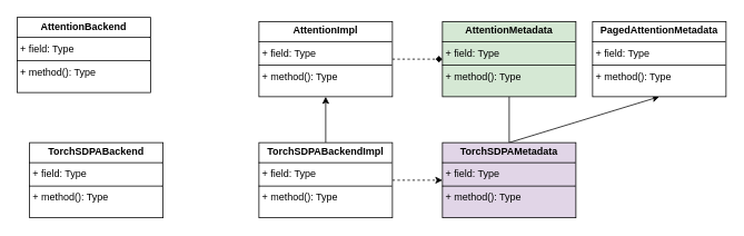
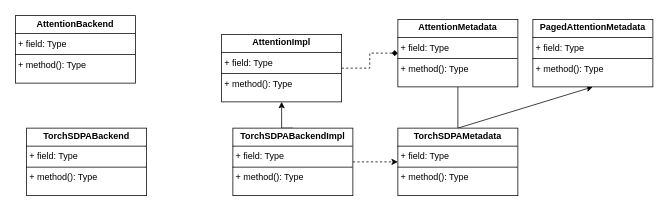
  <mxCell id="0" />
  <mxCell id="1" parent="0" />
  <mxCell id="2" value="&lt;p style=&quot;margin:0px;margin-top:4px;text-align:center;&quot;&gt;&lt;span style=&quot;background-color: initial; text-align: left;&quot;&gt;&lt;b&gt;AttentionBackend&lt;/b&gt;&lt;/span&gt;&lt;/p&gt;&lt;hr size=&quot;1&quot; style=&quot;border-style:solid;&quot;&gt;&lt;p style=&quot;margin:0px;margin-left:4px;&quot;&gt;+ field: Type&lt;/p&gt;&lt;hr size=&quot;1&quot; style=&quot;border-style:solid;&quot;&gt;&lt;p style=&quot;margin:0px;margin-left:4px;&quot;&gt;+ method(): Type&lt;/p&gt;" style="verticalAlign=top;align=left;overflow=fill;html=1;whiteSpace=wrap;" vertex="1" parent="1"><mxGeometry x="20" y="20" width="160" height="90" as="geometry" /></mxCell>
  <mxCell id="3" value="&lt;p style=&quot;text-align: center; margin: 4px 0px 0px;&quot;&gt;&lt;b&gt;TorchSDPABackend&lt;/b&gt;&lt;br&gt;&lt;/p&gt;&lt;hr size=&quot;1&quot; style=&quot;border-style:solid;&quot;&gt;&lt;p style=&quot;margin:0px;margin-left:4px;&quot;&gt;+ field: Type&lt;/p&gt;&lt;hr size=&quot;1&quot; style=&quot;border-style:solid;&quot;&gt;&lt;p style=&quot;margin:0px;margin-left:4px;&quot;&gt;+ method(): Type&lt;/p&gt;" style="verticalAlign=top;align=left;overflow=fill;html=1;whiteSpace=wrap;" vertex="1" parent="1"><mxGeometry x="35" y="170" width="160" height="90" as="geometry" /></mxCell>
  <mxCell id="4" style="edgeStyle=orthogonalEdgeStyle;rounded=0;orthogonalLoop=1;jettySize=auto;html=1;exitX=0.5;exitY=0;exitDx=0;exitDy=0;entryX=0.5;entryY=1;entryDx=0;entryDy=0;" edge="1" parent="1" source="6" target="8"><mxGeometry relative="1" as="geometry" /></mxCell>
  <mxCell id="5" style="edgeStyle=orthogonalEdgeStyle;rounded=0;orthogonalLoop=1;jettySize=auto;html=1;exitX=1;exitY=0.5;exitDx=0;exitDy=0;entryX=0;entryY=0.5;entryDx=0;entryDy=0;dashed=1;" edge="1" parent="1" source="6" target="11"><mxGeometry relative="1" as="geometry" /></mxCell>
  <mxCell id="6" value="&lt;p style=&quot;text-align: center; margin: 4px 0px 0px;&quot;&gt;&lt;b&gt;TorchSDPABackendImpl&lt;/b&gt;&lt;br&gt;&lt;/p&gt;&lt;hr size=&quot;1&quot; style=&quot;border-style:solid;&quot;&gt;&lt;p style=&quot;margin:0px;margin-left:4px;&quot;&gt;+ field: Type&lt;/p&gt;&lt;hr size=&quot;1&quot; style=&quot;border-style:solid;&quot;&gt;&lt;p style=&quot;margin:0px;margin-left:4px;&quot;&gt;+ method(): Type&lt;/p&gt;" style="verticalAlign=top;align=left;overflow=fill;html=1;whiteSpace=wrap;" vertex="1" parent="1"><mxGeometry x="310" y="170" width="160" height="90" as="geometry" /></mxCell>
  <mxCell id="7" style="edgeStyle=orthogonalEdgeStyle;rounded=0;orthogonalLoop=1;jettySize=auto;html=1;exitX=1;exitY=0.5;exitDx=0;exitDy=0;entryX=0;entryY=0.5;entryDx=0;entryDy=0;dashed=1;endArrow=diamond;" edge="1" parent="1" source="8" target="12"><mxGeometry relative="1" as="geometry" /></mxCell>
- <mxCell id="8" value="&lt;p style=&quot;margin:0px;margin-top:4px;text-align:center;&quot;&gt;&lt;span style=&quot;background-color: initial; text-align: left;&quot;&gt;&lt;b&gt;AttentionImpl&lt;/b&gt;&lt;/span&gt;&lt;/p&gt;&lt;hr size=&quot;1&quot; style=&quot;border-style:solid;&quot;&gt;&lt;p style=&quot;margin:0px;margin-left:4px;&quot;&gt;+ field: Type&lt;/p&gt;&lt;hr size=&quot;1&quot; style=&quot;border-style:solid;&quot;&gt;&lt;p style=&quot;margin:0px;margin-left:4px;&quot;&gt;+ method(): Type&lt;/p&gt;" style="verticalAlign=top;align=left;overflow=fill;html=1;whiteSpace=wrap;" vertex="1" parent="1"><mxGeometry x="310" y="25" width="160" height="90" as="geometry" /></mxCell>
+ <mxCell id="8" value="&lt;p style=&quot;margin:0px;margin-top:4px;text-align:center;&quot;&gt;&lt;span style=&quot;background-color: initial; text-align: left;&quot;&gt;&lt;b&gt;AttentionImpl&lt;/b&gt;&lt;/span&gt;&lt;/p&gt;&lt;hr size=&quot;1&quot; style=&quot;border-style:solid;&quot;&gt;&lt;p style=&quot;margin:0px;margin-left:4px;&quot;&gt;+ field: Type&lt;/p&gt;&lt;hr size=&quot;1&quot; style=&quot;border-style:solid;&quot;&gt;&lt;p style=&quot;margin:0px;margin-left:4px;&quot;&gt;+ method(): Type&lt;/p&gt;" style="verticalAlign=top;align=left;overflow=fill;html=1;whiteSpace=wrap;" vertex="1" parent="1"><mxGeometry x="295" y="45" width="160" height="90" as="geometry" /></mxCell>
  <mxCell id="9" style="edgeStyle=orthogonalEdgeStyle;rounded=0;orthogonalLoop=1;jettySize=auto;html=1;exitX=0.5;exitY=0;exitDx=0;exitDy=0;entryX=0.5;entryY=1;entryDx=0;entryDy=0;endArrow=none;" edge="1" parent="1" source="11" target="12"><mxGeometry relative="1" as="geometry" /></mxCell>
  <mxCell id="10" style="rounded=0;orthogonalLoop=1;jettySize=auto;html=1;exitX=0.5;exitY=0;exitDx=0;exitDy=0;entryX=0.5;entryY=1;entryDx=0;entryDy=0;" edge="1" parent="1" source="11" target="13"><mxGeometry relative="1" as="geometry" /></mxCell>
- <mxCell id="11" value="&lt;p style=&quot;text-align: center; margin: 4px 0px 0px;&quot;&gt;&lt;b&gt;TorchSDPAMetadata&lt;/b&gt;&lt;br&gt;&lt;/p&gt;&lt;hr size=&quot;1&quot; style=&quot;border-style:solid;&quot;&gt;&lt;p style=&quot;margin:0px;margin-left:4px;&quot;&gt;+ field: Type&lt;/p&gt;&lt;hr size=&quot;1&quot; style=&quot;border-style:solid;&quot;&gt;&lt;p style=&quot;margin:0px;margin-left:4px;&quot;&gt;+ method(): Type&lt;/p&gt;" style="verticalAlign=top;align=left;overflow=fill;html=1;whiteSpace=wrap;fillColor=#e1d5e7;" vertex="1" parent="1"><mxGeometry x="530" y="170" width="160" height="90" as="geometry" /></mxCell>
- <mxCell id="12" value="&lt;p style=&quot;text-align: center; margin: 4px 0px 0px;&quot;&gt;&lt;b&gt;AttentionMetadata&lt;/b&gt;&lt;br&gt;&lt;/p&gt;&lt;hr size=&quot;1&quot; style=&quot;border-style:solid;&quot;&gt;&lt;p style=&quot;margin:0px;margin-left:4px;&quot;&gt;+ field: Type&lt;/p&gt;&lt;hr size=&quot;1&quot; style=&quot;border-style:solid;&quot;&gt;&lt;p style=&quot;margin:0px;margin-left:4px;&quot;&gt;+ method(): Type&lt;/p&gt;" style="verticalAlign=top;align=left;overflow=fill;html=1;whiteSpace=wrap;fillColor=#d5e8d4;" vertex="1" parent="1"><mxGeometry x="530" y="25" width="160" height="90" as="geometry" /></mxCell>
+ <mxCell id="11" value="&lt;p style=&quot;text-align: center; margin: 4px 0px 0px;&quot;&gt;&lt;b&gt;TorchSDPAMetadata&lt;/b&gt;&lt;br&gt;&lt;/p&gt;&lt;hr size=&quot;1&quot; style=&quot;border-style:solid;&quot;&gt;&lt;p style=&quot;margin:0px;margin-left:4px;&quot;&gt;+ field: Type&lt;/p&gt;&lt;hr size=&quot;1&quot; style=&quot;border-style:solid;&quot;&gt;&lt;p style=&quot;margin:0px;margin-left:4px;&quot;&gt;+ method(): Type&lt;/p&gt;" style="verticalAlign=top;align=left;overflow=fill;html=1;whiteSpace=wrap;" vertex="1" parent="1"><mxGeometry x="530" y="170" width="160" height="90" as="geometry" /></mxCell>
+ <mxCell id="12" value="&lt;p style=&quot;text-align: center; margin: 4px 0px 0px;&quot;&gt;&lt;b&gt;AttentionMetadata&lt;/b&gt;&lt;br&gt;&lt;/p&gt;&lt;hr size=&quot;1&quot; style=&quot;border-style:solid;&quot;&gt;&lt;p style=&quot;margin:0px;margin-left:4px;&quot;&gt;+ field: Type&lt;/p&gt;&lt;hr size=&quot;1&quot; style=&quot;border-style:solid;&quot;&gt;&lt;p style=&quot;margin:0px;margin-left:4px;&quot;&gt;+ method(): Type&lt;/p&gt;" style="verticalAlign=top;align=left;overflow=fill;html=1;whiteSpace=wrap;" vertex="1" parent="1"><mxGeometry x="530" y="25" width="160" height="90" as="geometry" /></mxCell>
  <mxCell id="13" value="&lt;p style=&quot;text-align: center; margin: 4px 0px 0px;&quot;&gt;&lt;b&gt;PagedAttentionMetadata&lt;/b&gt;&lt;br&gt;&lt;/p&gt;&lt;hr size=&quot;1&quot; style=&quot;border-style:solid;&quot;&gt;&lt;p style=&quot;margin:0px;margin-left:4px;&quot;&gt;+ field: Type&lt;/p&gt;&lt;hr size=&quot;1&quot; style=&quot;border-style:solid;&quot;&gt;&lt;p style=&quot;margin:0px;margin-left:4px;&quot;&gt;+ method(): Type&lt;/p&gt;" style="verticalAlign=top;align=left;overflow=fill;html=1;whiteSpace=wrap;" vertex="1" parent="1"><mxGeometry x="710" y="25" width="160" height="90" as="geometry" /></mxCell>
